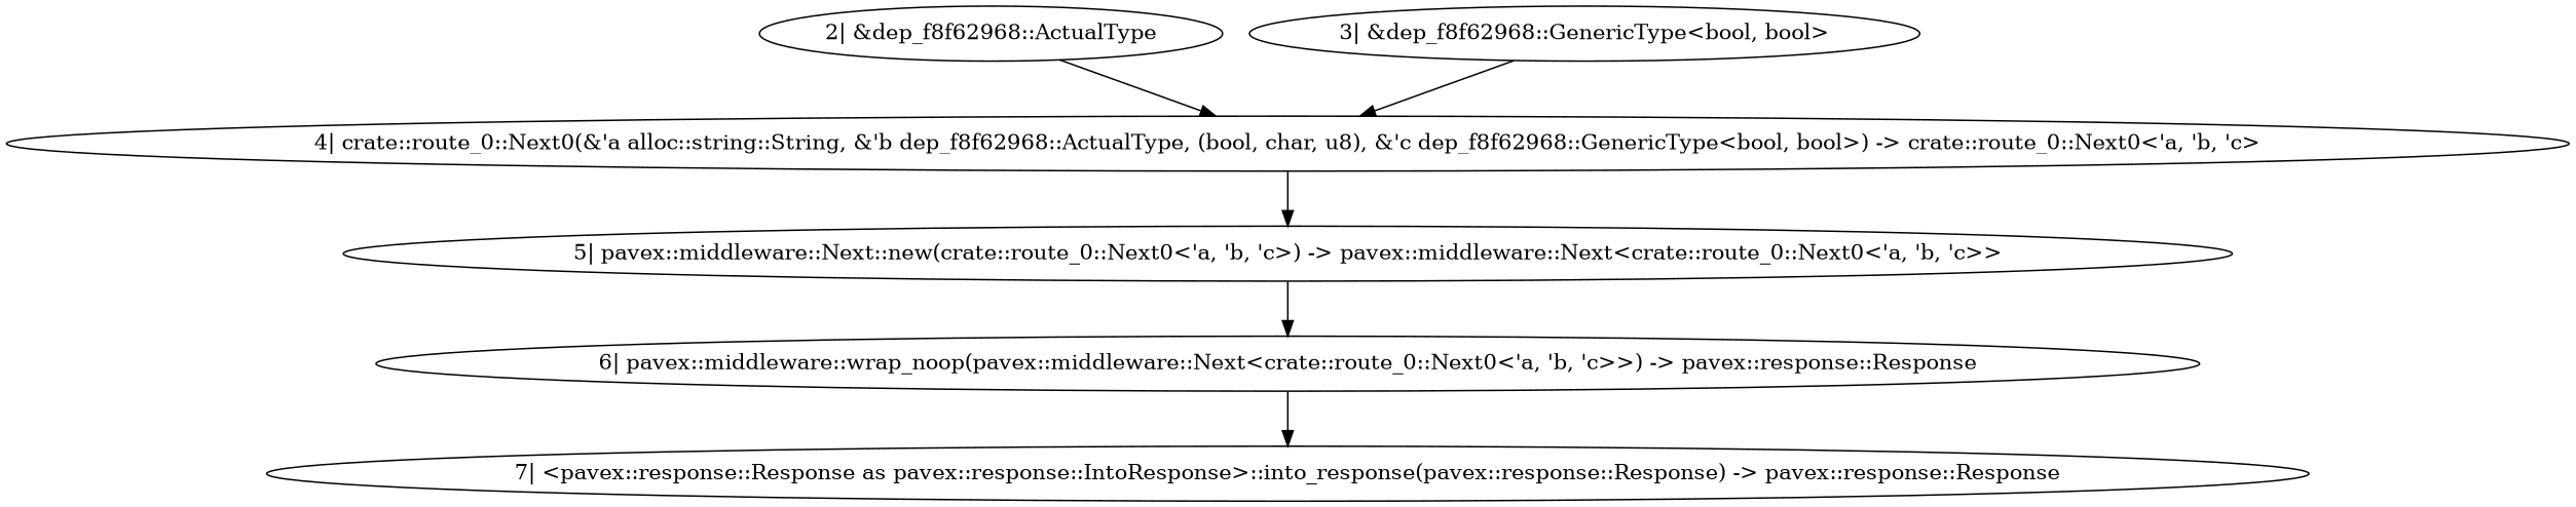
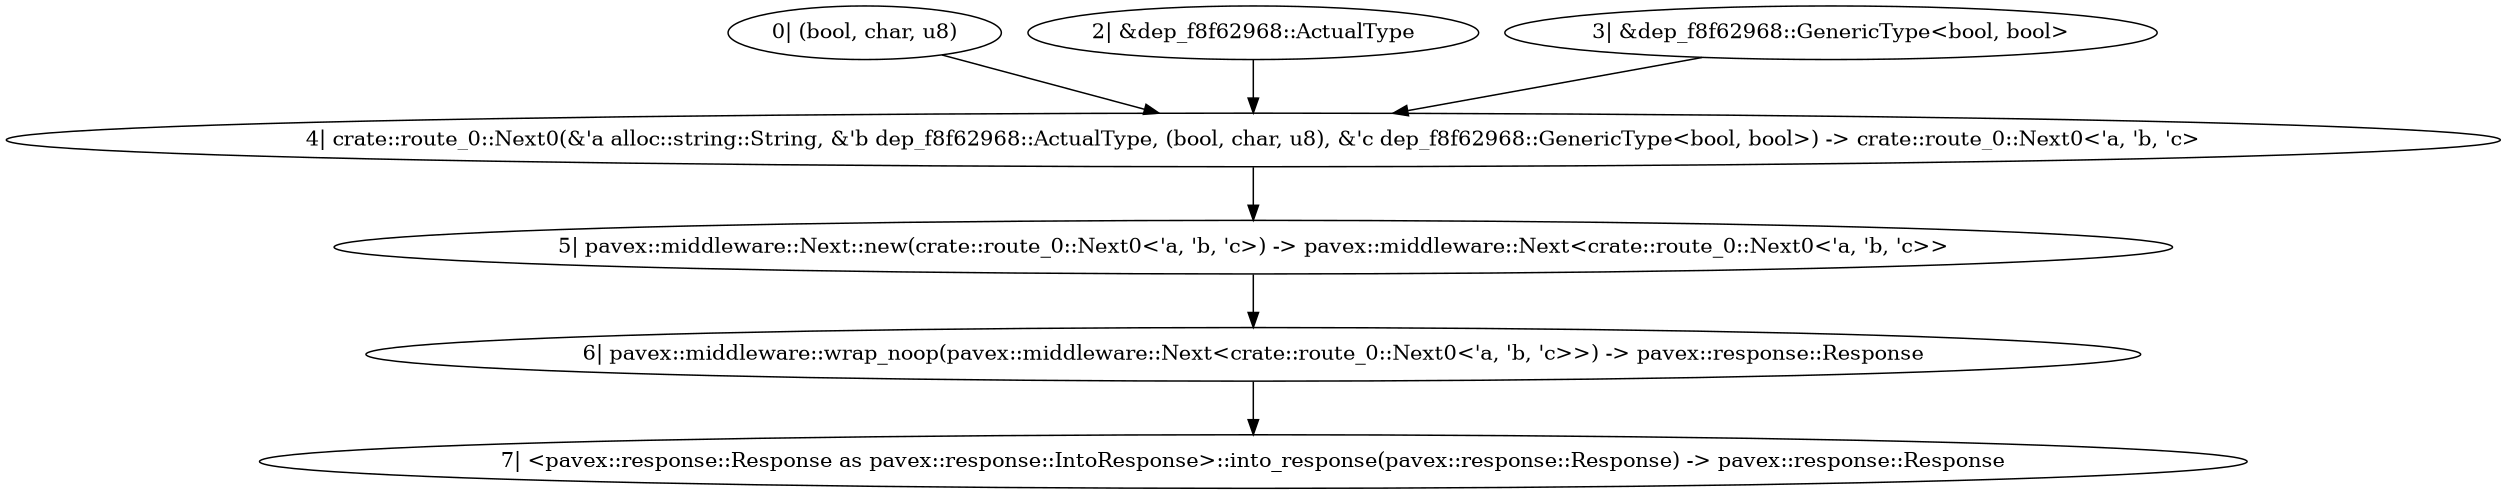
  digraph {
+   n1 [label="0| (bool, char, u8)"]
    n2 [label="4| crate::route_0::Next0(&'a alloc::string::String, &'b dep_f8f62968::ActualType, (bool, char, u8), &'c dep_f8f62968::GenericType<bool, bool>) -> crate::route_0::Next0<'a, 'b, 'c>"]
    n3 [label="5| pavex::middleware::Next::new(crate::route_0::Next0<'a, 'b, 'c>) -> pavex::middleware::Next<crate::route_0::Next0<'a, 'b, 'c>>"]
    n4 [label="2| &dep_f8f62968::ActualType"]
    n5 [label="3| &dep_f8f62968::GenericType<bool, bool>"]
    n6 [label="6| pavex::middleware::wrap_noop(pavex::middleware::Next<crate::route_0::Next0<'a, 'b, 'c>>) -> pavex::response::Response"]
    n7 [label="7| <pavex::response::Response as pavex::response::IntoResponse>::into_response(pavex::response::Response) -> pavex::response::Response"]
+   n1 -> n2
    n2 -> n3
    n3 -> n6
    n4 -> n2
    n5 -> n2
    n6 -> n7
  }
